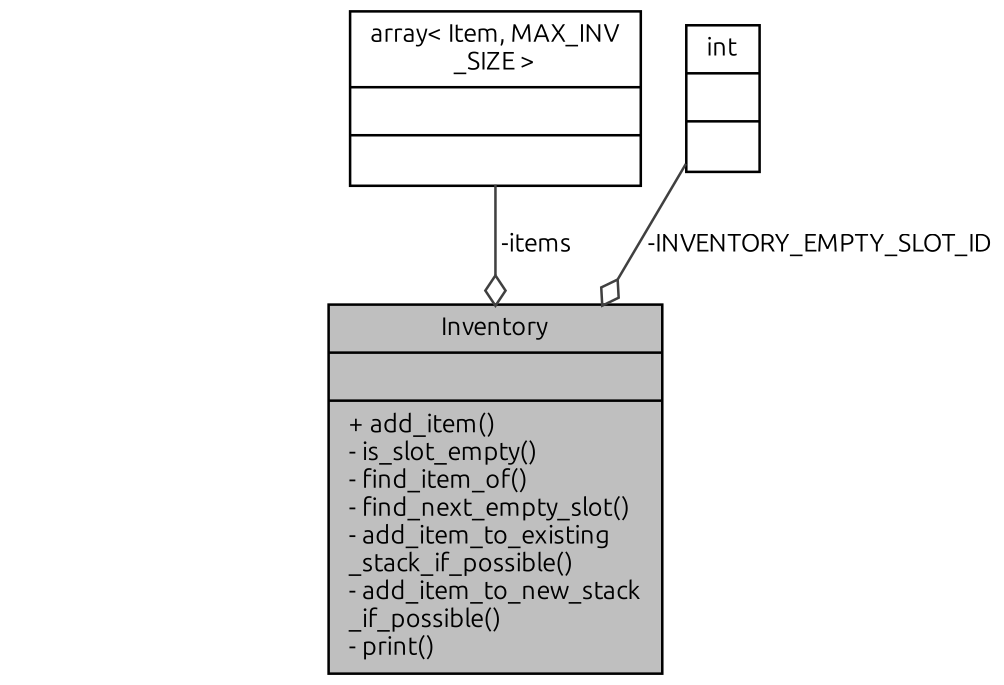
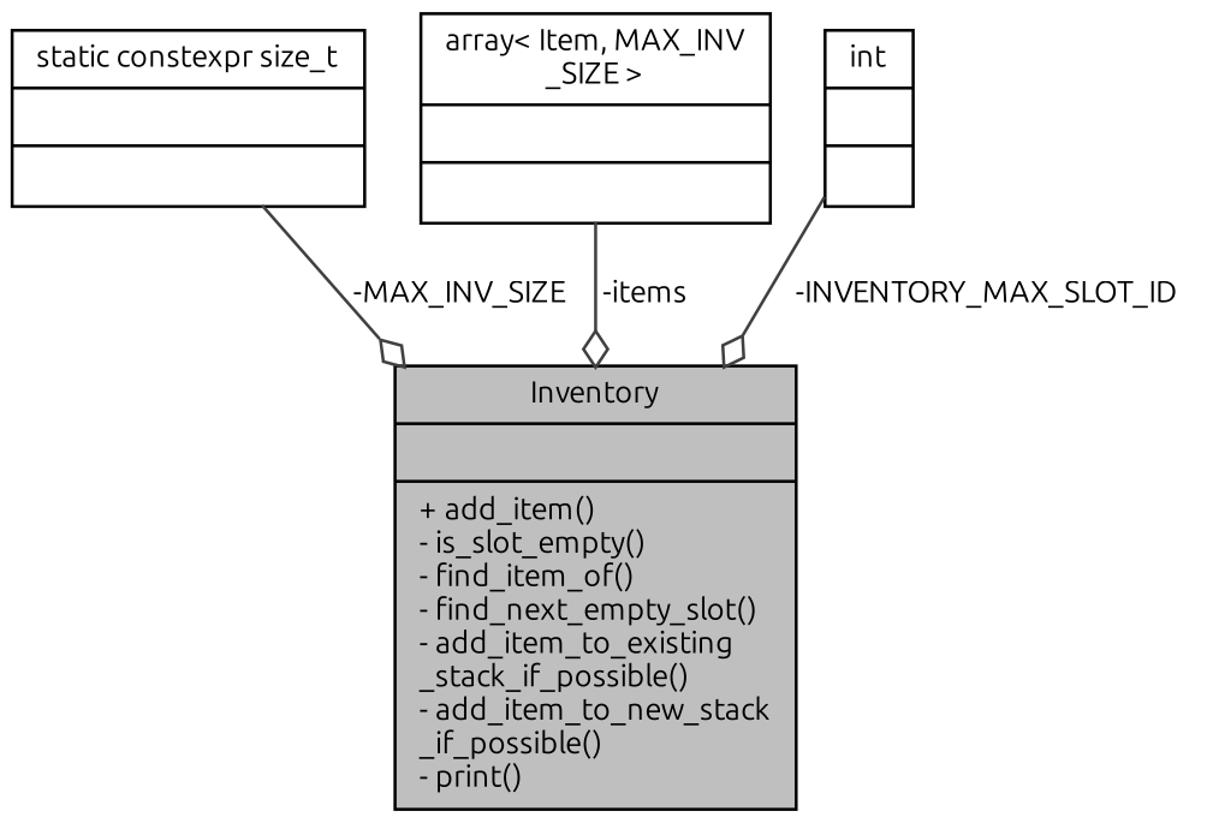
  digraph {
    fontname=Ubuntu
    node [color=black fontname=Ubuntu fontsize=10 shape=record]
    edge [arrowhead=odiamond color=grey25 fontname=Ubuntu fontsize=10 labelfontname=Helvetica labelfontsize=10 style=solid]
    n1 [fillcolor=grey75 fontcolor=black height=0.2 label="{Inventory\n||+ add_item()\l- is_slot_empty()\l- find_item_of()\l- find_next_empty_slot()\l- add_item_to_existing\l_stack_if_possible()\l- add_item_to_new_stack\l_if_possible()\l- print()\l}" style=filled width=0.4]
+   n2 [height=0.2 label="{static constexpr size_t\n||}" width=0.4]
    n3 [height=0.2 label="{array\< Item, MAX_INV\l_SIZE \>\n||}" width=0.4]
    n4 [height=0.2 label="{int\n||}" width=0.4]
+   n2 -> n1 [label=" -MAX_INV_SIZE"]
    n3 -> n1 [label=" -items"]
-   n4 -> n1 [label=" -INVENTORY_EMPTY_SLOT_ID"]
+   n4 -> n1 [label=" -INVENTORY_MAX_SLOT_ID"]
  }
